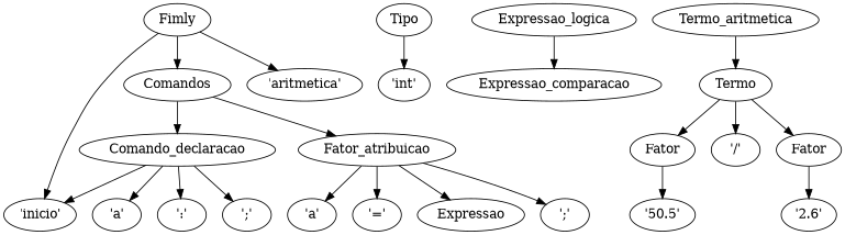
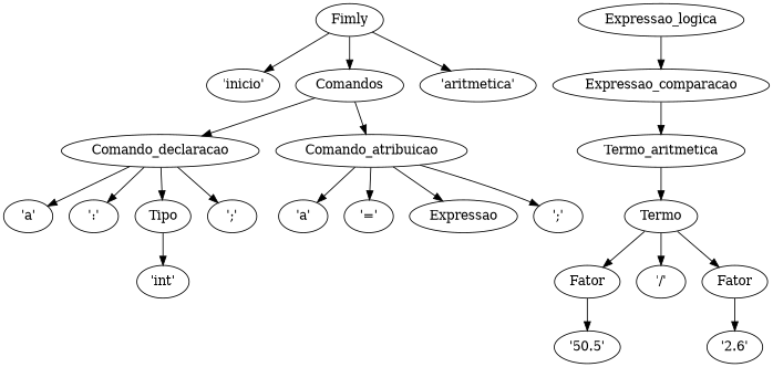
  digraph {
    n1 [label=Fimly]
    n2 [label="'inicio'"]
    n3 [label=Comandos]
    n4 [label="'aritmetica'"]
    n5 [label=Comando_declaracao]
    n6 [label="'a'"]
    n7 [label="':'"]
    n8 [label=Tipo]
    n9 [label="';'"]
-   n10 [label=Fator_atribuicao]
+   n10 [label=Comando_atribuicao]
    n11 [label="'int'"]
    n12 [label="'a'"]
    n13 [label="'='"]
    n14 [label=Expressao]
    n15 [label="';'"]
    n16 [label=Expressao_logica]
    n17 [label=Expressao_comparacao]
    n18 [label=Termo_aritmetica]
    n19 [label=Termo]
    n20 [label=Fator]
    n21 [label="'/'"]
    n22 [label=Fator]
    n23 [label="'50.5'"]
    n24 [label="'2.6'"]
    n1 -> n2
    n1 -> n3
    n1 -> n4
    n3 -> n5
    n3 -> n10
    n5 -> n6
    n5 -> n7
-   n5 -> n2
+   n5 -> n8
    n5 -> n9
    n8 -> n11
    n10 -> n12
    n10 -> n13
    n10 -> n14
    n10 -> n15
    n16 -> n17
+   n17 -> n18
    n18 -> n19
    n19 -> n20
    n19 -> n21
    n19 -> n22
    n20 -> n23
    n22 -> n24
  }
